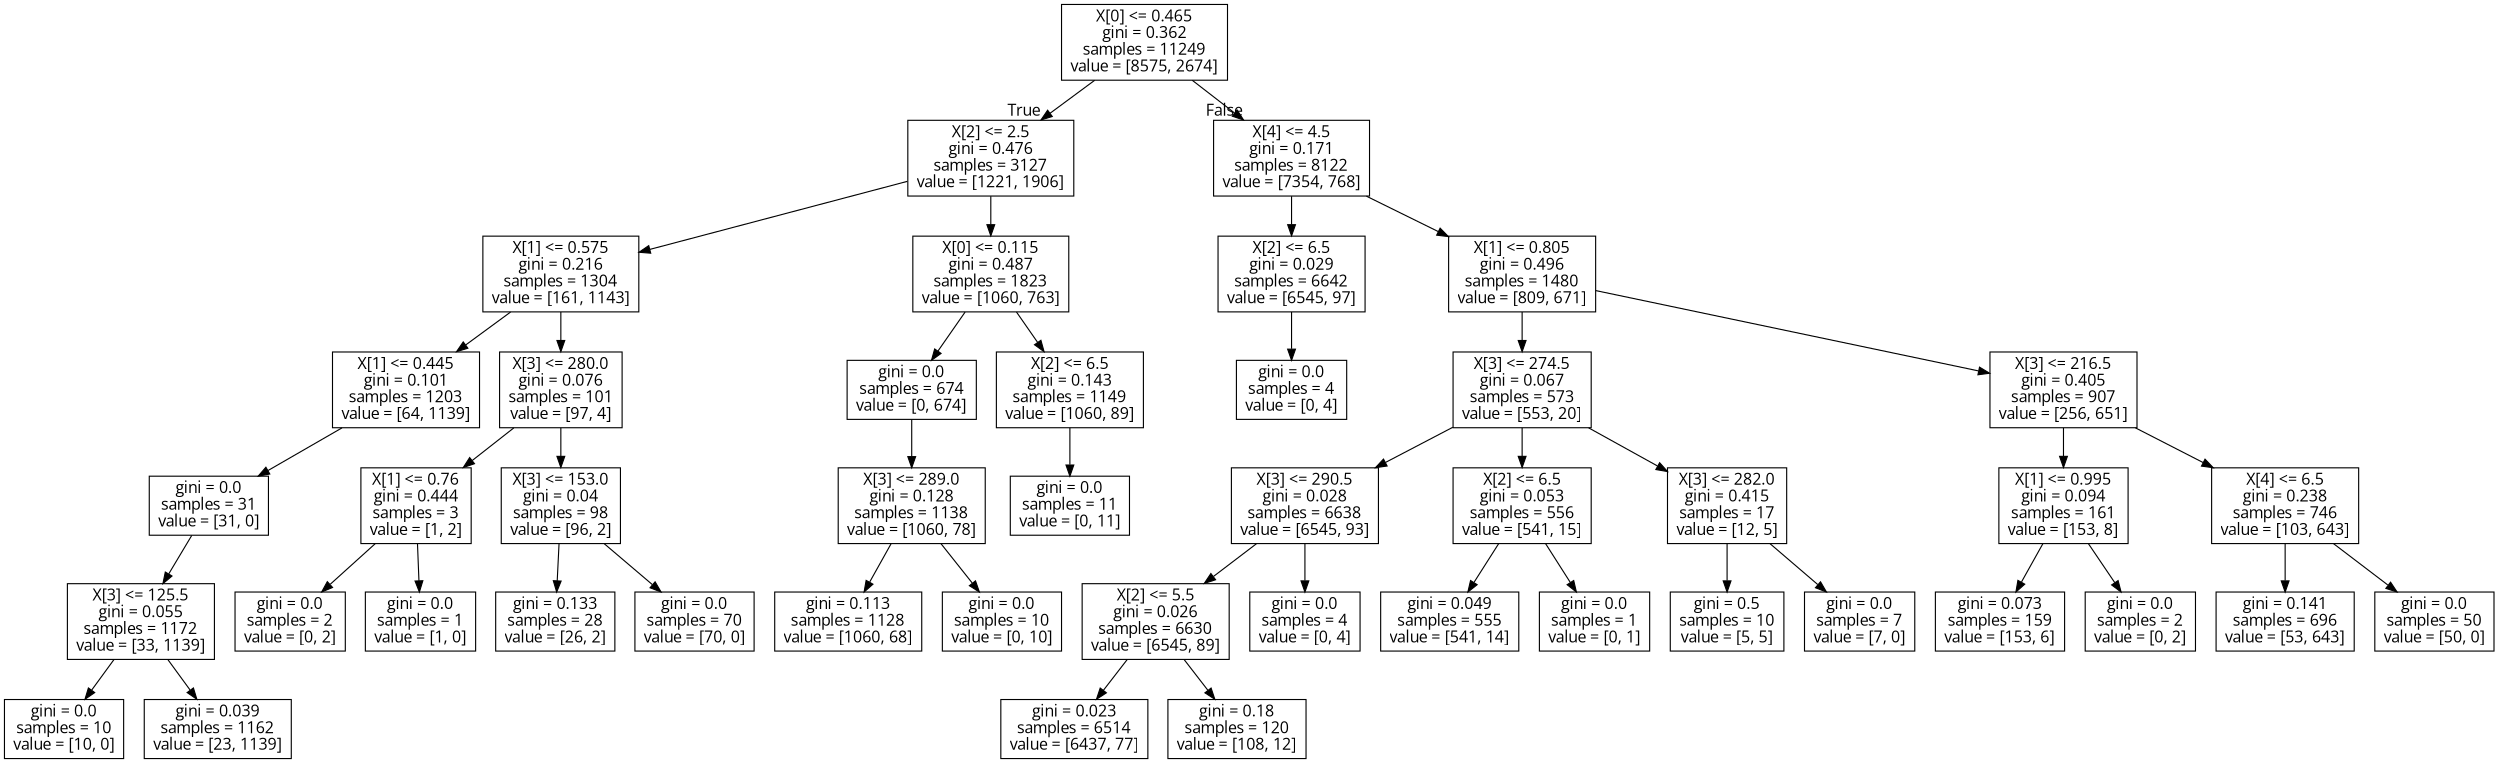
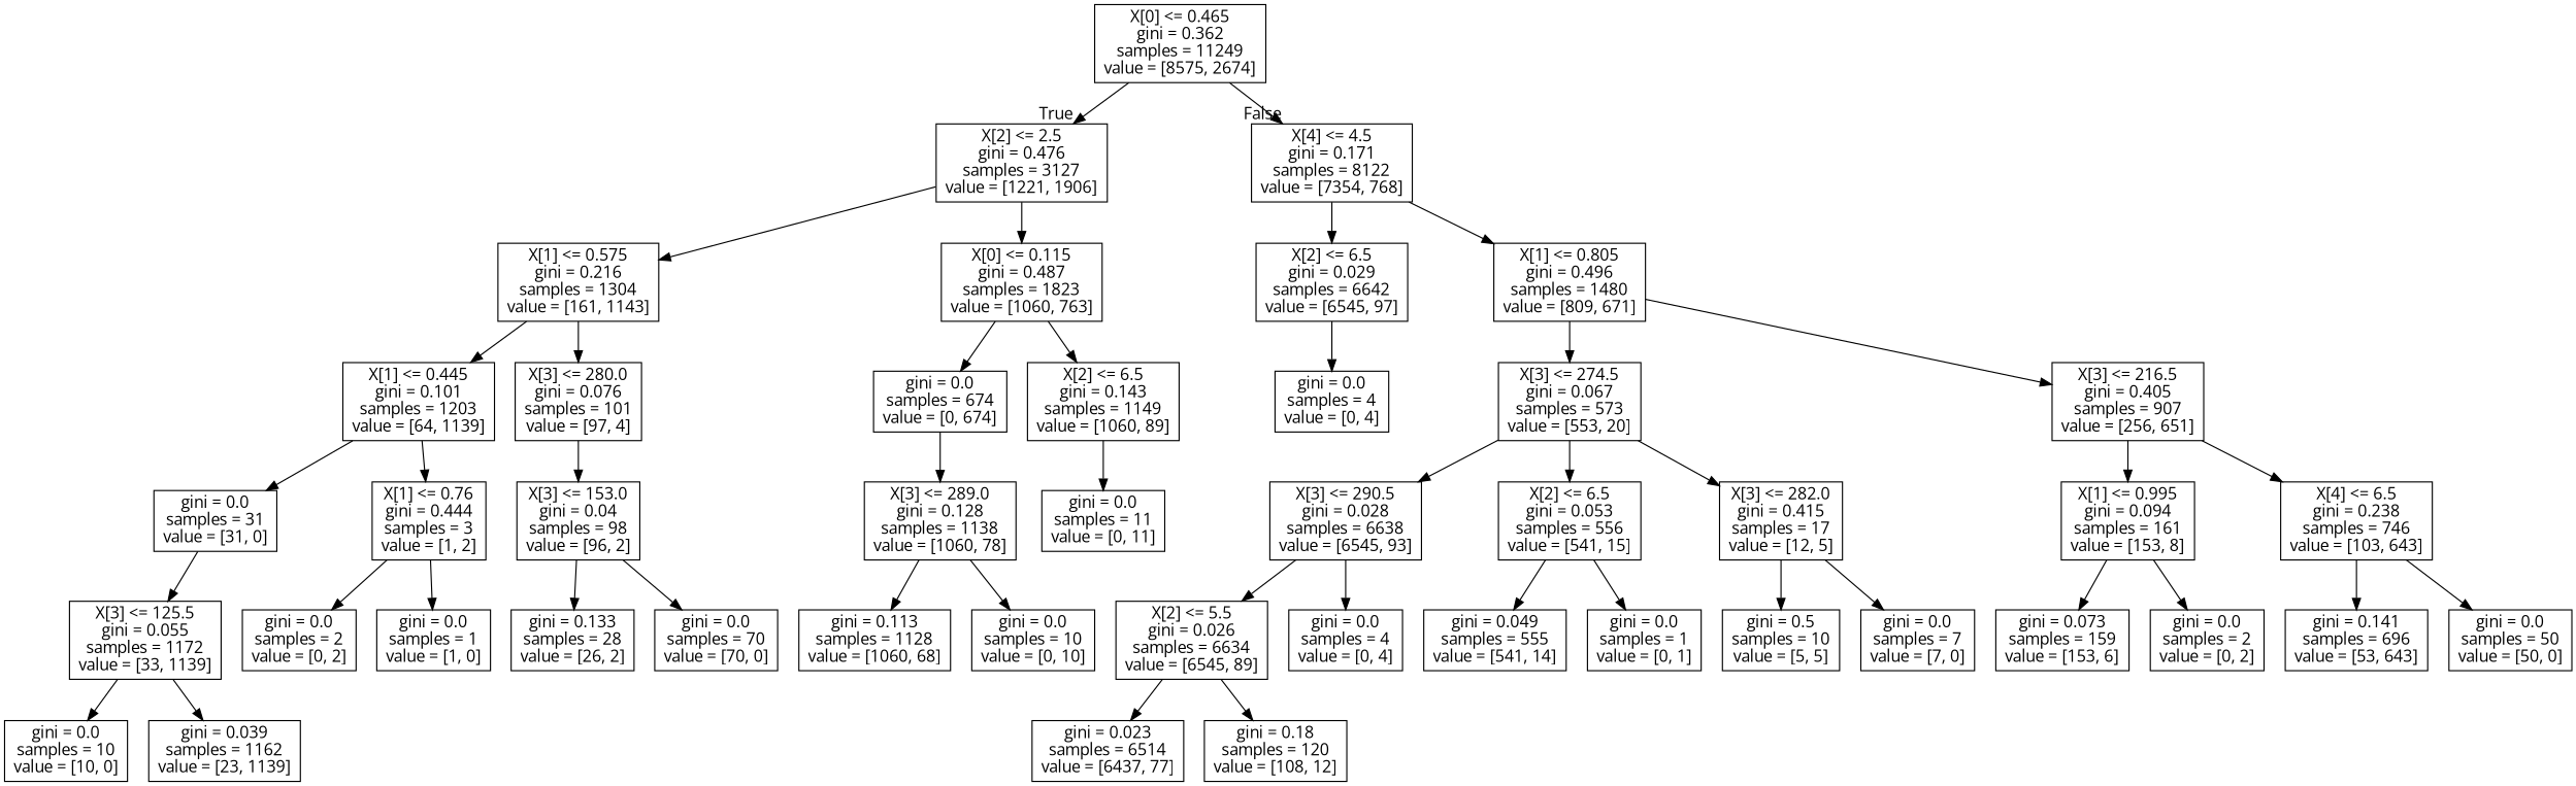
  digraph {
    fontname="Open Sans"
    node [fontname="Open Sans" shape=box]
    edge [fontname="Open Sans"]
    n1 [label="X[0] <= 0.465\ngini = 0.362\nsamples = 11249\nvalue = [8575, 2674]"]
    n2 [label="X[2] <= 2.5\ngini = 0.476\nsamples = 3127\nvalue = [1221, 1906]"]
    n3 [label="X[4] <= 4.5\ngini = 0.171\nsamples = 8122\nvalue = [7354, 768]"]
    n4 [label="X[1] <= 0.575\ngini = 0.216\nsamples = 1304\nvalue = [161, 1143]"]
    n5 [label="X[0] <= 0.115\ngini = 0.487\nsamples = 1823\nvalue = [1060, 763]"]
    n6 [label="X[2] <= 6.5\ngini = 0.029\nsamples = 6642\nvalue = [6545, 97]"]
    n7 [label="X[1] <= 0.805\ngini = 0.496\nsamples = 1480\nvalue = [809, 671]"]
    n8 [label="X[1] <= 0.445\ngini = 0.101\nsamples = 1203\nvalue = [64, 1139]"]
    n9 [label="X[3] <= 280.0\ngini = 0.076\nsamples = 101\nvalue = [97, 4]"]
    n10 [label="gini = 0.0\nsamples = 674\nvalue = [0, 674]"]
    n11 [label="X[2] <= 6.5\ngini = 0.143\nsamples = 1149\nvalue = [1060, 89]"]
    n12 [label="gini = 0.0\nsamples = 31\nvalue = [31, 0]"]
    n13 [label="X[3] <= 153.0\ngini = 0.04\nsamples = 98\nvalue = [96, 2]"]
    n14 [label="X[1] <= 0.76\ngini = 0.444\nsamples = 3\nvalue = [1, 2]"]
    n15 [label="X[3] <= 125.5\ngini = 0.055\nsamples = 1172\nvalue = [33, 1139]"]
    n16 [label="gini = 0.0\nsamples = 10\nvalue = [10, 0]"]
    n17 [label="gini = 0.039\nsamples = 1162\nvalue = [23, 1139]"]
    n18 [label="gini = 0.133\nsamples = 28\nvalue = [26, 2]"]
    n19 [label="gini = 0.0\nsamples = 70\nvalue = [70, 0]"]
    n20 [label="gini = 0.0\nsamples = 2\nvalue = [0, 2]"]
    n21 [label="gini = 0.0\nsamples = 1\nvalue = [1, 0]"]
    n22 [label="X[3] <= 289.0\ngini = 0.128\nsamples = 1138\nvalue = [1060, 78]"]
    n23 [label="gini = 0.0\nsamples = 11\nvalue = [0, 11]"]
    n24 [label="gini = 0.113\nsamples = 1128\nvalue = [1060, 68]"]
    n25 [label="gini = 0.0\nsamples = 10\nvalue = [0, 10]"]
    n26 [label="gini = 0.0\nsamples = 4\nvalue = [0, 4]"]
    n27 [label="X[3] <= 274.5\ngini = 0.067\nsamples = 573\nvalue = [553, 20]"]
    n28 [label="X[3] <= 216.5\ngini = 0.405\nsamples = 907\nvalue = [256, 651]"]
    n29 [label="X[3] <= 290.5\ngini = 0.028\nsamples = 6638\nvalue = [6545, 93]"]
-   n30 [label="X[2] <= 5.5\ngini = 0.026\nsamples = 6630\nvalue = [6545, 89]"]
+   n30 [label="X[2] <= 5.5\ngini = 0.026\nsamples = 6634\nvalue = [6545, 89]"]
    n31 [label="gini = 0.0\nsamples = 4\nvalue = [0, 4]"]
    n32 [label="gini = 0.023\nsamples = 6514\nvalue = [6437, 77]"]
    n33 [label="gini = 0.18\nsamples = 120\nvalue = [108, 12]"]
    n34 [label="X[2] <= 6.5\ngini = 0.053\nsamples = 556\nvalue = [541, 15]"]
    n35 [label="X[3] <= 282.0\ngini = 0.415\nsamples = 17\nvalue = [12, 5]"]
    n36 [label="X[1] <= 0.995\ngini = 0.094\nsamples = 161\nvalue = [153, 8]"]
    n37 [label="X[4] <= 6.5\ngini = 0.238\nsamples = 746\nvalue = [103, 643]"]
    n38 [label="gini = 0.049\nsamples = 555\nvalue = [541, 14]"]
    n39 [label="gini = 0.0\nsamples = 1\nvalue = [0, 1]"]
    n40 [label="gini = 0.5\nsamples = 10\nvalue = [5, 5]"]
    n41 [label="gini = 0.0\nsamples = 7\nvalue = [7, 0]"]
    n42 [label="gini = 0.073\nsamples = 159\nvalue = [153, 6]"]
    n43 [label="gini = 0.0\nsamples = 2\nvalue = [0, 2]"]
    n44 [label="gini = 0.141\nsamples = 696\nvalue = [53, 643]"]
    n45 [label="gini = 0.0\nsamples = 50\nvalue = [50, 0]"]
    n1 -> n2 [headlabel=True labelangle=45 labeldistance=2.5]
    n1 -> n3 [headlabel=False labelangle=-45 labeldistance=2.5]
    n2 -> n4
    n2 -> n5
    n3 -> n6
    n3 -> n7
    n4 -> n8
    n4 -> n9
    n5 -> n10
    n5 -> n11
    n6 -> n26
    n7 -> n27
    n7 -> n28
    n8 -> n12
    n9 -> n13
-   n9 -> n14
+   n8 -> n14
    n10 -> n22
    n11 -> n23
    n12 -> n15
    n13 -> n18
    n13 -> n19
    n14 -> n20
    n14 -> n21
    n15 -> n16
    n15 -> n17
    n22 -> n24
    n22 -> n25
    n27 -> n29
    n27 -> n34
    n27 -> n35
    n28 -> n36
    n28 -> n37
    n29 -> n30
    n29 -> n31
    n30 -> n32
    n30 -> n33
    n34 -> n38
    n34 -> n39
    n35 -> n40
    n35 -> n41
    n36 -> n42
    n36 -> n43
    n37 -> n44
    n37 -> n45
  }
